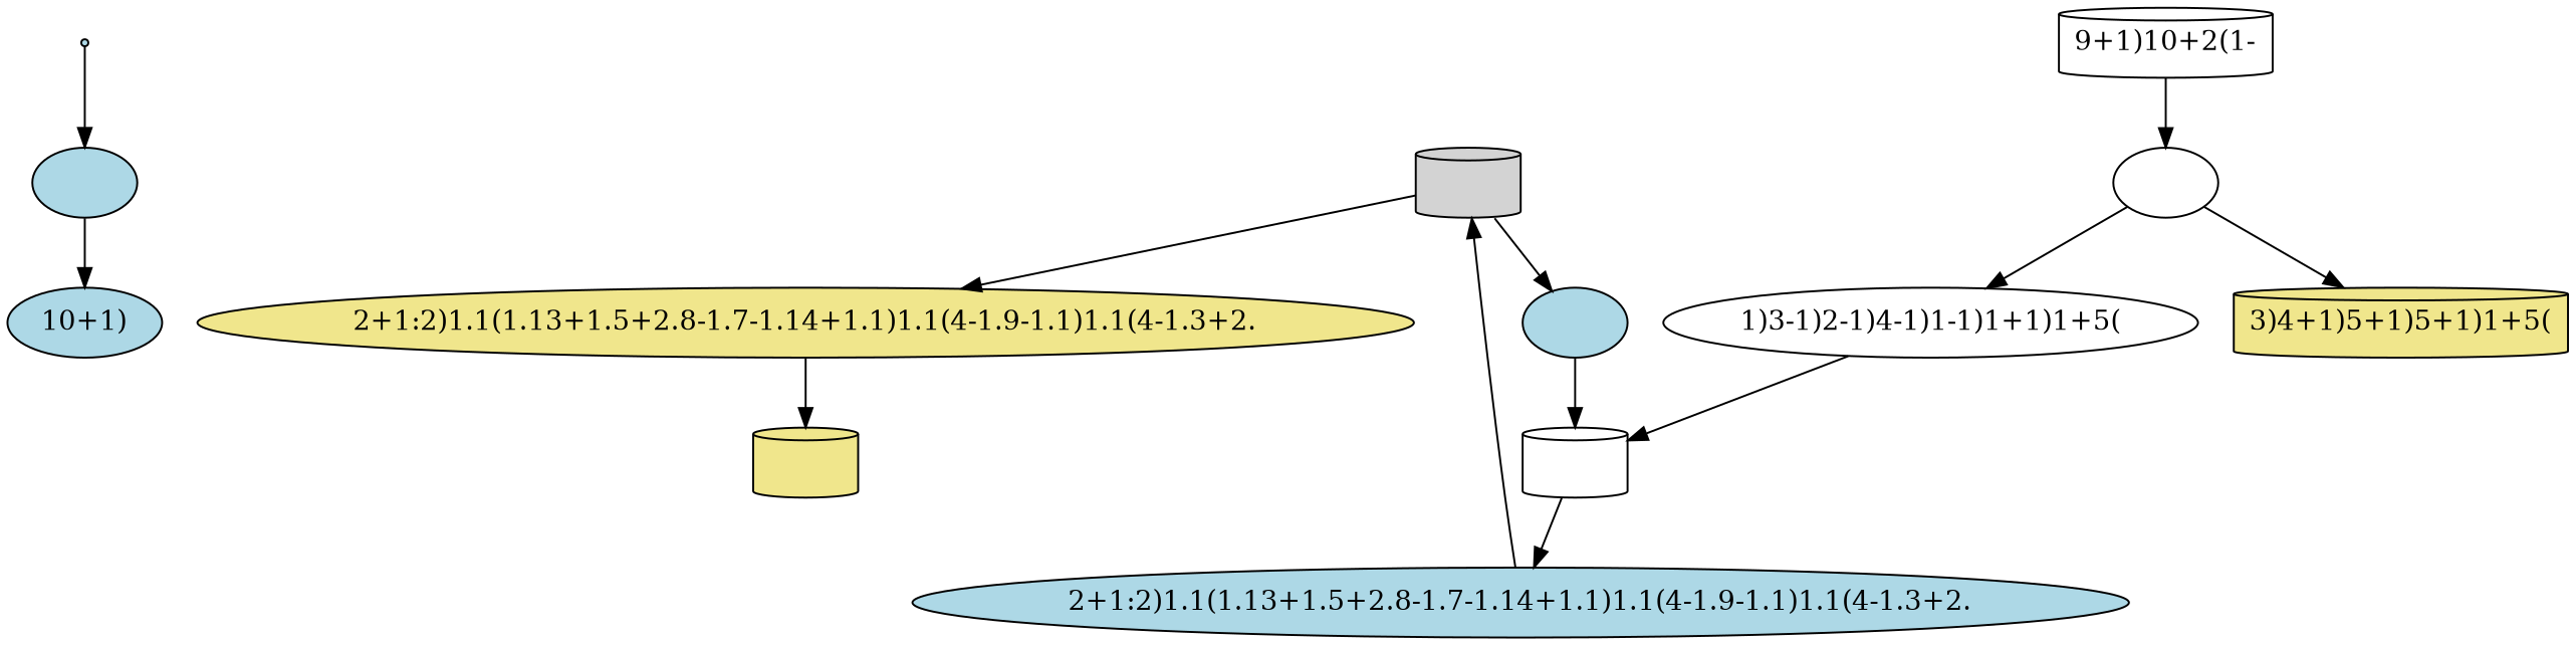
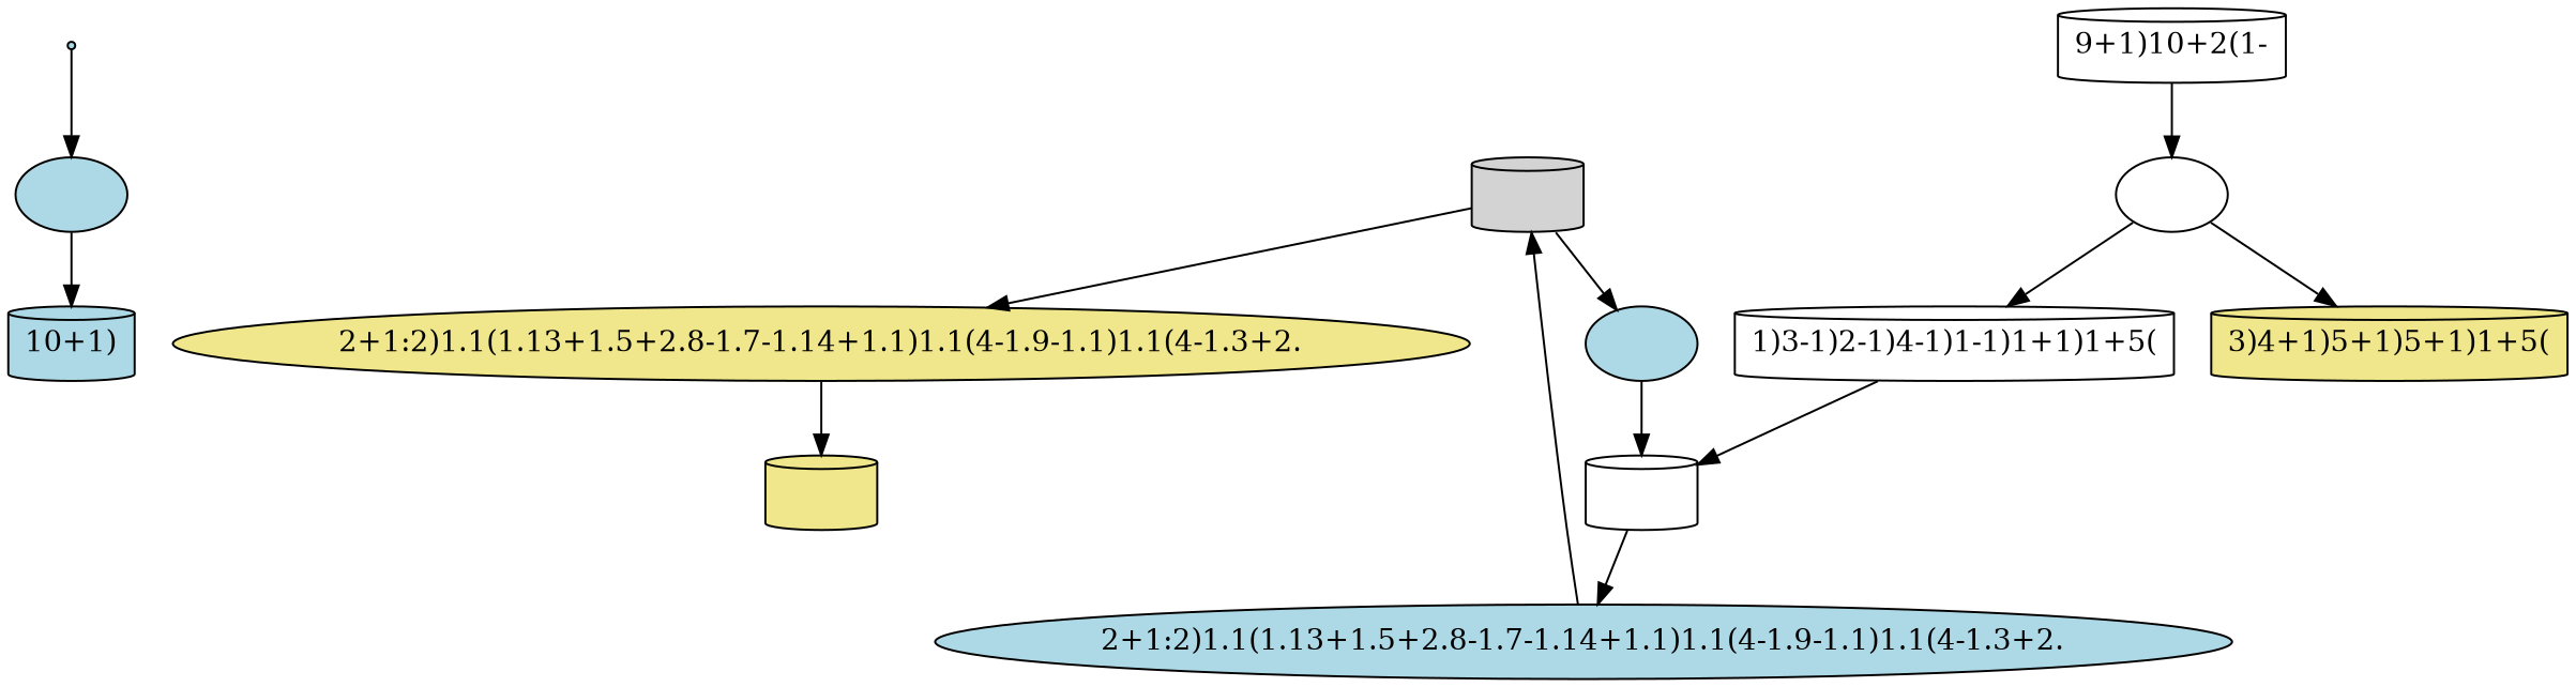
  digraph {
    node [fillcolor=lightblue shape=ellipse style=filled]
    state_init [shape=point]
    n2 [label=" "]
-   n3 [label="10+1)"]
+   n3 [label="10+1)" shape=cylinder]
    n4 [fillcolor=khaki label=" " shape=cylinder]
    n5 [fillcolor=white label=" " shape=cylinder]
    n6 [label="2+1:2)1.1(1.13+1.5+2.8-1.7-1.14+1.1)1.1(4-1.9-1.1)1.1(4-1.3+2."]
    n7 [fillcolor=lightgrey label=" " shape=cylinder]
    n8 [label=" "]
    n9 [fillcolor=white label=" "]
    n10 [fillcolor=khaki label="3)4+1)5+1)5+1)1+5(" shape=cylinder]
-   n11 [fillcolor=white label="1)3-1)2-1)4-1)1-1)1+1)1+5("]
+   n11 [fillcolor=white label="1)3-1)2-1)4-1)1-1)1+1)1+5(" shape=cylinder]
    n12 [fillcolor=khaki label="2+1:2)1.1(1.13+1.5+2.8-1.7-1.14+1.1)1.1(4-1.9-1.1)1.1(4-1.3+2."]
    n13 [fillcolor=white label="9+1)10+2(1-" shape=cylinder]
    state_init -> n2
    n2 -> n3
    n5 -> n6
    n6 -> n7
    n7 -> n8
    n7 -> n12
    n8 -> n5
    n9 -> n10
    n9 -> n11
    n11 -> n5
    n12 -> n4
    n13 -> n9
  }
